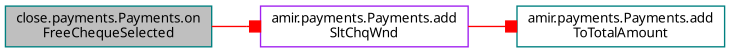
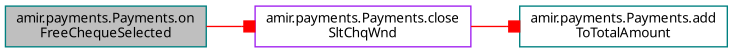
  digraph {
    rankdir=LR
    node [color=teal fillcolor=white fontname="FreeSans.ttf" fontsize=10 shape=record style=filled]
    edge [arrowhead=box color=red fontname="FreeSans.ttf" fontsize=10 labelfontname="FreeSans.ttf" labelfontsize=10 style=solid]
-   n1 [fillcolor=grey75 fontcolor=black height=0.2 label="close.payments.Payments.on\lFreeChequeSelected" width=0.4]
-   n2 [color=purple height=0.2 label="amir.payments.Payments.add\lSltChqWnd" width=0.4]
+   n1 [fillcolor=grey75 fontcolor=black height=0.2 label="amir.payments.Payments.on\lFreeChequeSelected" width=0.4]
+   n2 [color=purple height=0.2 label="amir.payments.Payments.close\lSltChqWnd" width=0.4]
    n3 [height=0.2 label="amir.payments.Payments.add\lToTotalAmount" width=0.4]
    n1 -> n2
    n2 -> n3
  }
